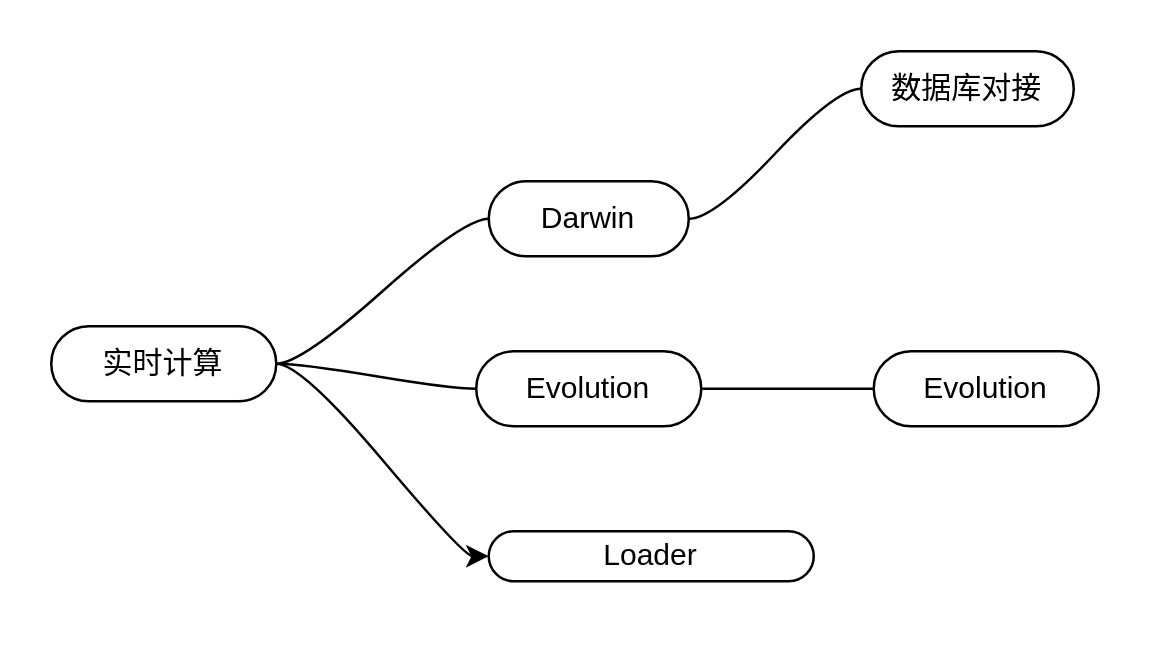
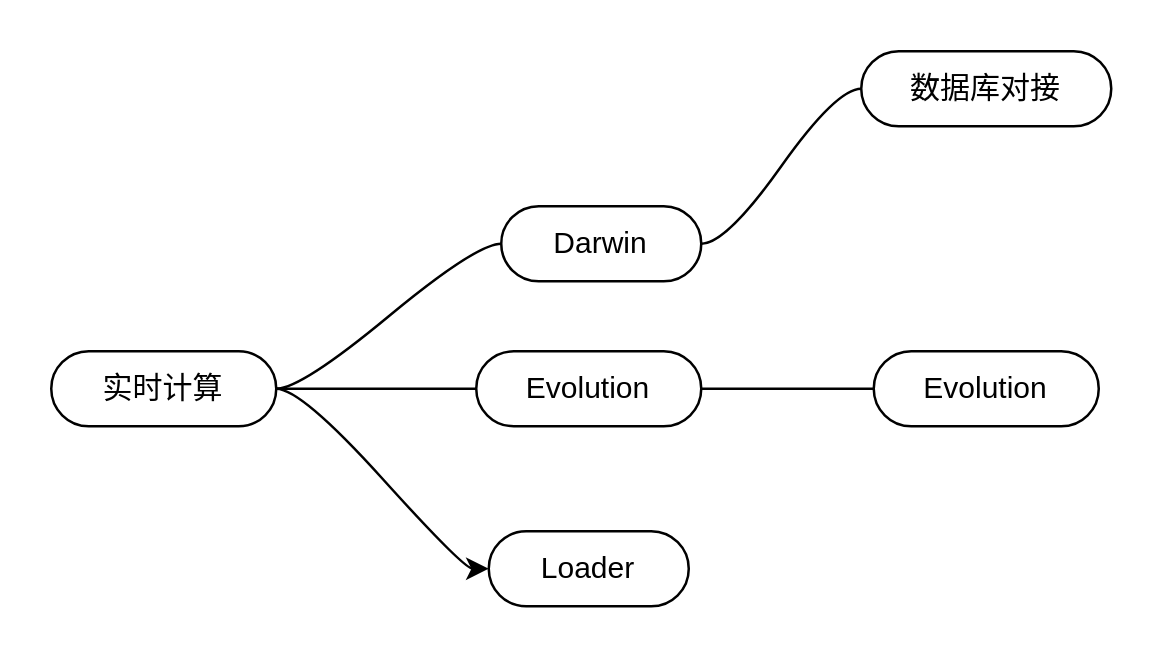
  <mxCell id="0" />
  <mxCell id="1" parent="0" />
- <mxCell id="2" value="Darwin" style="whiteSpace=wrap;html=1;rounded=1;arcSize=50;align=center;verticalAlign=middle;strokeWidth=1;autosize=1;spacing=4;treeFolding=1;treeMoving=1;newEdgeStyle={&quot;edgeStyle&quot;:&quot;entityRelationEdgeStyle&quot;,&quot;startArrow&quot;:&quot;none&quot;,&quot;endArrow&quot;:&quot;none&quot;,&quot;segment&quot;:10,&quot;curved&quot;:1};sketch=0;" vertex="1" parent="1"><mxGeometry x="195" y="72" width="80" height="30" as="geometry" /></mxCell>
+ <mxCell id="2" value="Darwin" style="whiteSpace=wrap;html=1;rounded=1;arcSize=50;align=center;verticalAlign=middle;strokeWidth=1;autosize=1;spacing=4;treeFolding=1;treeMoving=1;newEdgeStyle={&quot;edgeStyle&quot;:&quot;entityRelationEdgeStyle&quot;,&quot;startArrow&quot;:&quot;none&quot;,&quot;endArrow&quot;:&quot;none&quot;,&quot;segment&quot;:10,&quot;curved&quot;:1};sketch=0;" vertex="1" parent="1"><mxGeometry x="200" y="82" width="80" height="30" as="geometry" /></mxCell>
  <mxCell id="3" value="" style="edgeStyle=entityRelationEdgeStyle;startArrow=none;endArrow=none;segment=10;curved=1;rounded=0;exitX=1;exitY=0.5;exitDx=0;exitDy=0;" edge="1" target="2" parent="1" source="9"><mxGeometry relative="1" as="geometry"><mxPoint x="129" y="162" as="sourcePoint" /></mxGeometry></mxCell>
  <mxCell id="4" value="" style="edgeStyle=entityRelationEdgeStyle;orthogonalLoop=1;jettySize=auto;html=1;endArrow=none;endFill=0;entryX=0;entryY=0.5;entryDx=0;entryDy=0;" edge="1" parent="1" source="5" target="12"><mxGeometry relative="1" as="geometry" /></mxCell>
  <mxCell id="5" value="Evolution" style="whiteSpace=wrap;html=1;rounded=1;arcSize=50;align=center;verticalAlign=middle;strokeWidth=1;autosize=1;spacing=4;treeFolding=1;treeMoving=1;newEdgeStyle={&quot;edgeStyle&quot;:&quot;entityRelationEdgeStyle&quot;,&quot;startArrow&quot;:&quot;none&quot;,&quot;endArrow&quot;:&quot;none&quot;,&quot;segment&quot;:10,&quot;curved&quot;:1};sketch=0;" vertex="1" parent="1"><mxGeometry x="190" y="140" width="90" height="30" as="geometry" /></mxCell>
  <mxCell id="6" value="" style="edgeStyle=entityRelationEdgeStyle;startArrow=none;endArrow=none;segment=10;curved=1;rounded=0;exitX=1;exitY=0.5;exitDx=0;exitDy=0;" edge="1" target="5" parent="1" source="9"><mxGeometry relative="1" as="geometry"><mxPoint x="129" y="162" as="sourcePoint" /></mxGeometry></mxCell>
- <mxCell id="7" value="Loader" style="whiteSpace=wrap;html=1;rounded=1;arcSize=50;align=center;verticalAlign=middle;strokeWidth=1;autosize=1;spacing=4;treeFolding=1;treeMoving=1;newEdgeStyle={&quot;edgeStyle&quot;:&quot;entityRelationEdgeStyle&quot;,&quot;startArrow&quot;:&quot;none&quot;,&quot;endArrow&quot;:&quot;none&quot;,&quot;segment&quot;:10,&quot;curved&quot;:1};sketch=0;" vertex="1" parent="1"><mxGeometry x="195" y="212" width="130" height="20" as="geometry" /></mxCell>
+ <mxCell id="7" value="Loader" style="whiteSpace=wrap;html=1;rounded=1;arcSize=50;align=center;verticalAlign=middle;strokeWidth=1;autosize=1;spacing=4;treeFolding=1;treeMoving=1;newEdgeStyle={&quot;edgeStyle&quot;:&quot;entityRelationEdgeStyle&quot;,&quot;startArrow&quot;:&quot;none&quot;,&quot;endArrow&quot;:&quot;none&quot;,&quot;segment&quot;:10,&quot;curved&quot;:1};sketch=0;" vertex="1" parent="1"><mxGeometry x="195" y="212" width="80" height="30" as="geometry" /></mxCell>
  <mxCell id="8" value="" style="edgeStyle=entityRelationEdgeStyle;startArrow=none;endArrow=classic;segment=10;curved=1;rounded=0;exitX=1;exitY=0.5;exitDx=0;exitDy=0;" edge="1" target="7" parent="1" source="9"><mxGeometry relative="1" as="geometry"><mxPoint x="129" y="162" as="sourcePoint" /></mxGeometry></mxCell>
- <mxCell id="9" value="实时计算" style="whiteSpace=wrap;html=1;rounded=1;arcSize=50;align=center;verticalAlign=middle;strokeWidth=1;autosize=1;spacing=4;treeFolding=1;treeMoving=1;newEdgeStyle={&quot;edgeStyle&quot;:&quot;entityRelationEdgeStyle&quot;,&quot;startArrow&quot;:&quot;none&quot;,&quot;endArrow&quot;:&quot;none&quot;,&quot;segment&quot;:10,&quot;curved&quot;:1};sketch=0;" vertex="1" parent="1"><mxGeometry x="20" y="130" width="90" height="30" as="geometry" /></mxCell>
- <mxCell id="10" value="数据库对接" style="whiteSpace=wrap;html=1;rounded=1;arcSize=50;align=center;verticalAlign=middle;strokeWidth=1;autosize=1;spacing=4;treeFolding=1;treeMoving=1;newEdgeStyle={&quot;edgeStyle&quot;:&quot;entityRelationEdgeStyle&quot;,&quot;startArrow&quot;:&quot;none&quot;,&quot;endArrow&quot;:&quot;none&quot;,&quot;segment&quot;:10,&quot;curved&quot;:1};sketch=0;" vertex="1" parent="1"><mxGeometry x="344" y="20" width="85" height="30" as="geometry" /></mxCell>
+ <mxCell id="9" value="实时计算" style="whiteSpace=wrap;html=1;rounded=1;arcSize=50;align=center;verticalAlign=middle;strokeWidth=1;autosize=1;spacing=4;treeFolding=1;treeMoving=1;newEdgeStyle={&quot;edgeStyle&quot;:&quot;entityRelationEdgeStyle&quot;,&quot;startArrow&quot;:&quot;none&quot;,&quot;endArrow&quot;:&quot;none&quot;,&quot;segment&quot;:10,&quot;curved&quot;:1};sketch=0;" vertex="1" parent="1"><mxGeometry x="20" y="140" width="90" height="30" as="geometry" /></mxCell>
+ <mxCell id="10" value="数据库对接" style="whiteSpace=wrap;html=1;rounded=1;arcSize=50;align=center;verticalAlign=middle;strokeWidth=1;autosize=1;spacing=4;treeFolding=1;treeMoving=1;newEdgeStyle={&quot;edgeStyle&quot;:&quot;entityRelationEdgeStyle&quot;,&quot;startArrow&quot;:&quot;none&quot;,&quot;endArrow&quot;:&quot;none&quot;,&quot;segment&quot;:10,&quot;curved&quot;:1};sketch=0;" vertex="1" parent="1"><mxGeometry x="344" y="20" width="100" height="30" as="geometry" /></mxCell>
  <mxCell id="11" value="" style="edgeStyle=entityRelationEdgeStyle;startArrow=none;endArrow=none;segment=10;curved=1;rounded=0;exitX=1;exitY=0.5;exitDx=0;exitDy=0;" edge="1" target="10" parent="1" source="2"><mxGeometry relative="1" as="geometry"><mxPoint x="297" y="52" as="sourcePoint" /></mxGeometry></mxCell>
  <mxCell id="12" value="Evolution" style="whiteSpace=wrap;html=1;rounded=1;arcSize=50;align=center;verticalAlign=middle;strokeWidth=1;autosize=1;spacing=4;treeFolding=1;treeMoving=1;newEdgeStyle={&quot;edgeStyle&quot;:&quot;entityRelationEdgeStyle&quot;,&quot;startArrow&quot;:&quot;none&quot;,&quot;endArrow&quot;:&quot;none&quot;,&quot;segment&quot;:10,&quot;curved&quot;:1};sketch=0;" vertex="1" parent="1"><mxGeometry x="349" y="140" width="90" height="30" as="geometry" /></mxCell>
